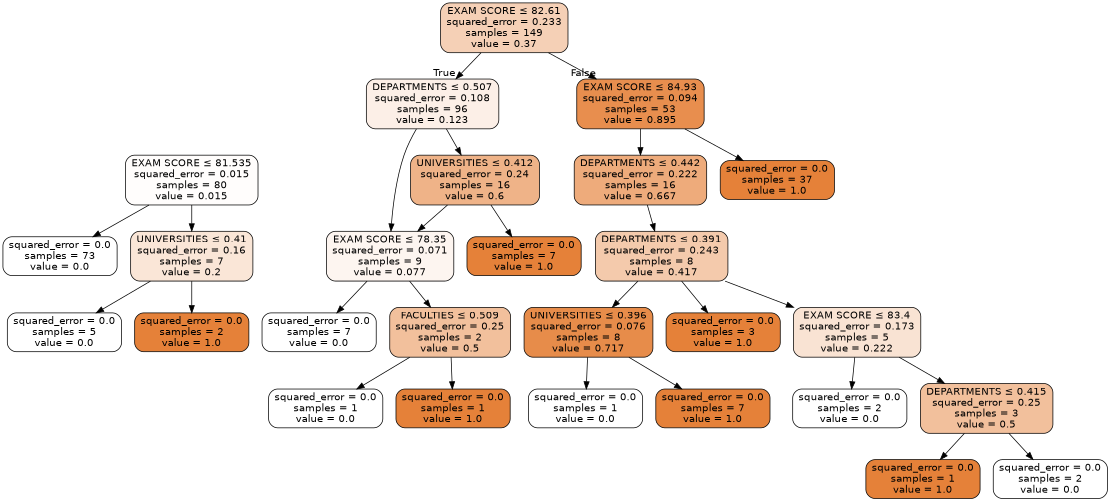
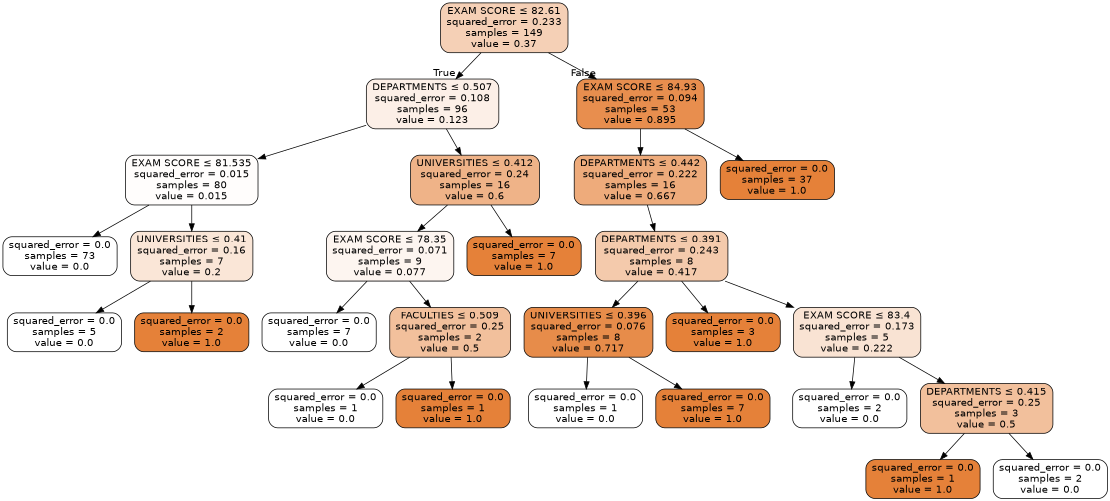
  digraph {
    node [color=black fillcolor="#e58139" fontname=helvetica shape=box style="filled, rounded"]
    edge [fontname=helvetica]
    n1 [fillcolor="#f5d0b6" label=<EXAM SCORE &le; 82.61<br/>squared_error = 0.233<br/>samples = 149<br/>value = 0.37>]
    n2 [fillcolor="#fcefe7" label=<DEPARTMENTS &le; 0.507<br/>squared_error = 0.108<br/>samples = 96<br/>value = 0.123>]
    n3 [fillcolor="#e88e4e" label=<EXAM SCORE &le; 84.93<br/>squared_error = 0.094<br/>samples = 53<br/>value = 0.895>]
    n4 [fillcolor="#fffdfc" label=<EXAM SCORE &le; 81.535<br/>squared_error = 0.015<br/>samples = 80<br/>value = 0.015>]
    n5 [fillcolor="#efb388" label=<UNIVERSITIES &le; 0.412<br/>squared_error = 0.24<br/>samples = 16<br/>value = 0.6>]
    n6 [fillcolor="#eeab7b" label=<DEPARTMENTS &le; 0.442<br/>squared_error = 0.222<br/>samples = 16<br/>value = 0.667>]
    n7 [label=<squared_error = 0.0<br/>samples = 37<br/>value = 1.0>]
    n8 [fillcolor="#ffffff" label=<squared_error = 0.0<br/>samples = 73<br/>value = 0.0>]
    n9 [fillcolor="#fae6d7" label=<UNIVERSITIES &le; 0.41<br/>squared_error = 0.16<br/>samples = 7<br/>value = 0.2>]
    n10 [fillcolor="#fdf5f0" label=<EXAM SCORE &le; 78.35<br/>squared_error = 0.071<br/>samples = 9<br/>value = 0.077>]
    n11 [label=<squared_error = 0.0<br/>samples = 7<br/>value = 1.0>]
    n12 [fillcolor="#ffffff" label=<squared_error = 0.0<br/>samples = 5<br/>value = 0.0>]
    n13 [label=<squared_error = 0.0<br/>samples = 2<br/>value = 1.0>]
    n14 [fillcolor="#ffffff" label=<squared_error = 0.0<br/>samples = 7<br/>value = 0.0>]
    n15 [fillcolor="#f2c09c" label=<FACULTIES &le; 0.509<br/>squared_error = 0.25<br/>samples = 2<br/>value = 0.5>]
    n16 [fillcolor="#ffffff" label=<squared_error = 0.0<br/>samples = 1<br/>value = 0.0>]
    n17 [label=<squared_error = 0.0<br/>samples = 1<br/>value = 1.0>]
    n18 [fillcolor="#f4caac" label=<DEPARTMENTS &le; 0.391<br/>squared_error = 0.243<br/>samples = 8<br/>value = 0.417>]
    n19 [fillcolor="#e78c4a" label=<UNIVERSITIES &le; 0.396<br/>squared_error = 0.076<br/>samples = 8<br/>value = 0.717>]
    n20 [label=<squared_error = 0.0<br/>samples = 3<br/>value = 1.0>]
    n21 [fillcolor="#f9e3d3" label=<EXAM SCORE &le; 83.4<br/>squared_error = 0.173<br/>samples = 5<br/>value = 0.222>]
    n22 [fillcolor="#ffffff" label=<squared_error = 0.0<br/>samples = 1<br/>value = 0.0>]
    n23 [label=<squared_error = 0.0<br/>samples = 7<br/>value = 1.0>]
    n24 [fillcolor="#ffffff" label=<squared_error = 0.0<br/>samples = 2<br/>value = 0.0>]
    n25 [fillcolor="#f2c09c" label=<DEPARTMENTS &le; 0.415<br/>squared_error = 0.25<br/>samples = 3<br/>value = 0.5>]
    n26 [label=<squared_error = 0.0<br/>samples = 1<br/>value = 1.0>]
    n27 [fillcolor="#ffffff" label=<squared_error = 0.0<br/>samples = 2<br/>value = 0.0>]
    n1 -> n2 [headlabel=True labelangle=45 labeldistance=2.5]
    n1 -> n3 [headlabel=False labelangle=-45 labeldistance=2.5]
-   n2 -> n10
+   n2 -> n4
    n2 -> n5
    n3 -> n6
    n3 -> n7
    n4 -> n8
    n4 -> n9
    n5 -> n10
    n5 -> n11
    n6 -> n18
    n9 -> n12
    n9 -> n13
    n10 -> n14
    n10 -> n15
    n15 -> n16
    n15 -> n17
    n18 -> n19
    n18 -> n20
    n18 -> n21
    n19 -> n22
    n19 -> n23
    n21 -> n24
    n21 -> n25
    n25 -> n26
    n25 -> n27
  }
